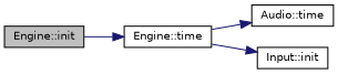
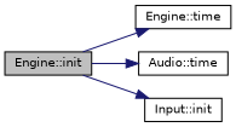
  digraph {
    rankdir=LR
    node [color=black fillcolor=white fontname=Helvetica fontsize=10 shape=record style=filled]
    edge [color=midnightblue fontname=Helvetica fontsize=10 labelfontname=Helvetica labelfontsize=10 style=solid]
    n1 [fillcolor=grey75 fontcolor=black height=0.2 label="Engine::init" width=0.4]
    n2 [height=0.2 label="Engine::time" width=0.4]
    n3 [height=0.2 label="Audio::time" width=0.4]
    n4 [height=0.2 label="Input::init" width=0.4]
    n1 -> n2
-   n2 -> n3
-   n2 -> n4
+   n1 -> n3
+   n1 -> n4
  }
